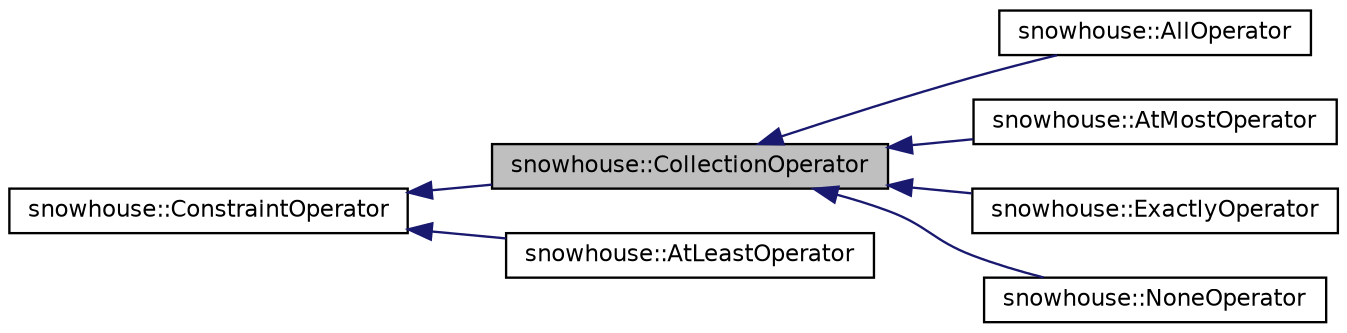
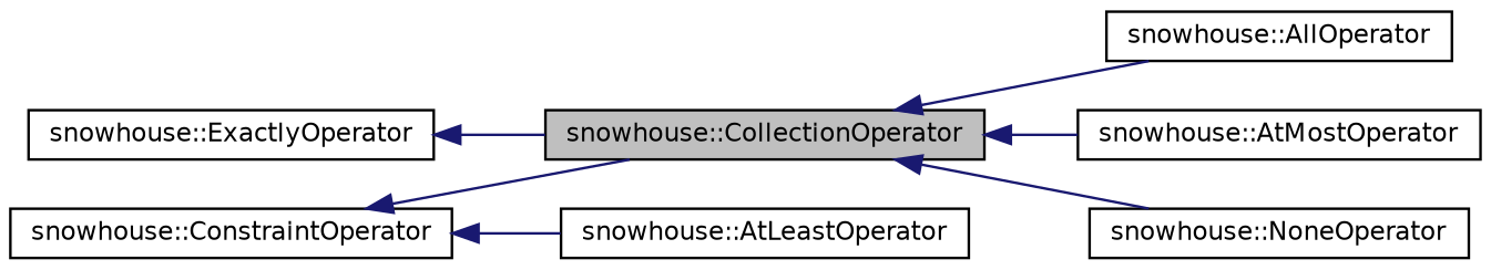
  digraph {
    rankdir=LR
    node [color=black fillcolor=white fontname=Helvetica fontsize=10 shape=record style=filled]
    edge [color=midnightblue dir=back fontname=Helvetica fontsize=10 labelfontname=Helvetica labelfontsize=10 style=solid]
    n1 [fillcolor=grey75 fontcolor=black height=0.2 label="snowhouse::CollectionOperator" width=0.4]
    n2 [height=0.2 label="snowhouse::AllOperator" width=0.4]
    n3 [height=0.2 label="snowhouse::AtMostOperator" width=0.4]
    n4 [height=0.2 label="snowhouse::ExactlyOperator" width=0.4]
    n5 [height=0.2 label="snowhouse::NoneOperator" width=0.4]
    n6 [height=0.2 label="snowhouse::AtLeastOperator" width=0.4]
    n7 [height=0.2 label="snowhouse::ConstraintOperator" width=0.4]
    n1 -> n2
    n1 -> n3
-   n1 -> n4
+   n4 -> n1
    n1 -> n5
    n7 -> n1
    n7 -> n6
  }
